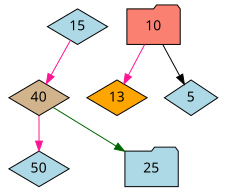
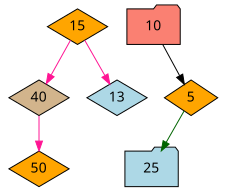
  digraph {
    node [fillcolor=lightblue fontname=Courrier shape=diamond style=filled]
    edge [color=deeppink]
-   15
+   15 [fillcolor=orange]
    40 [fillcolor=tan]
    10 [fillcolor=salmon shape=folder]
-   5
-   13 [fillcolor=orange]
+   5 [fillcolor=orange]
+   13
    25 [shape=folder]
-   50
+   50 [fillcolor=orange]
    15 -> 40
-   40 -> 25 [color=darkgreen]
+   5 -> 25 [color=darkgreen]
    40 -> 50
    10 -> 5 [color=black]
-   10 -> 13
+   15 -> 13
  }
